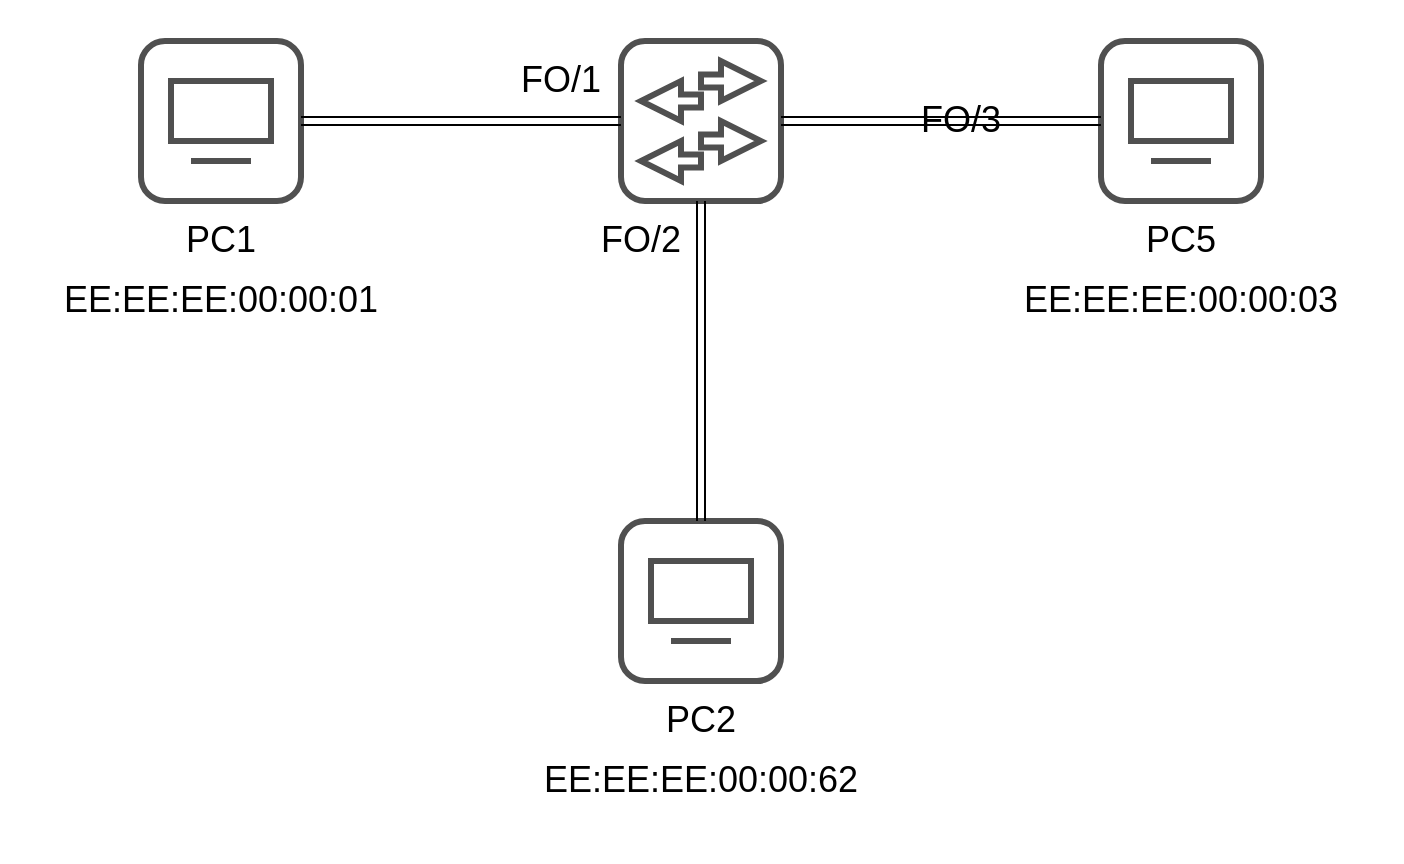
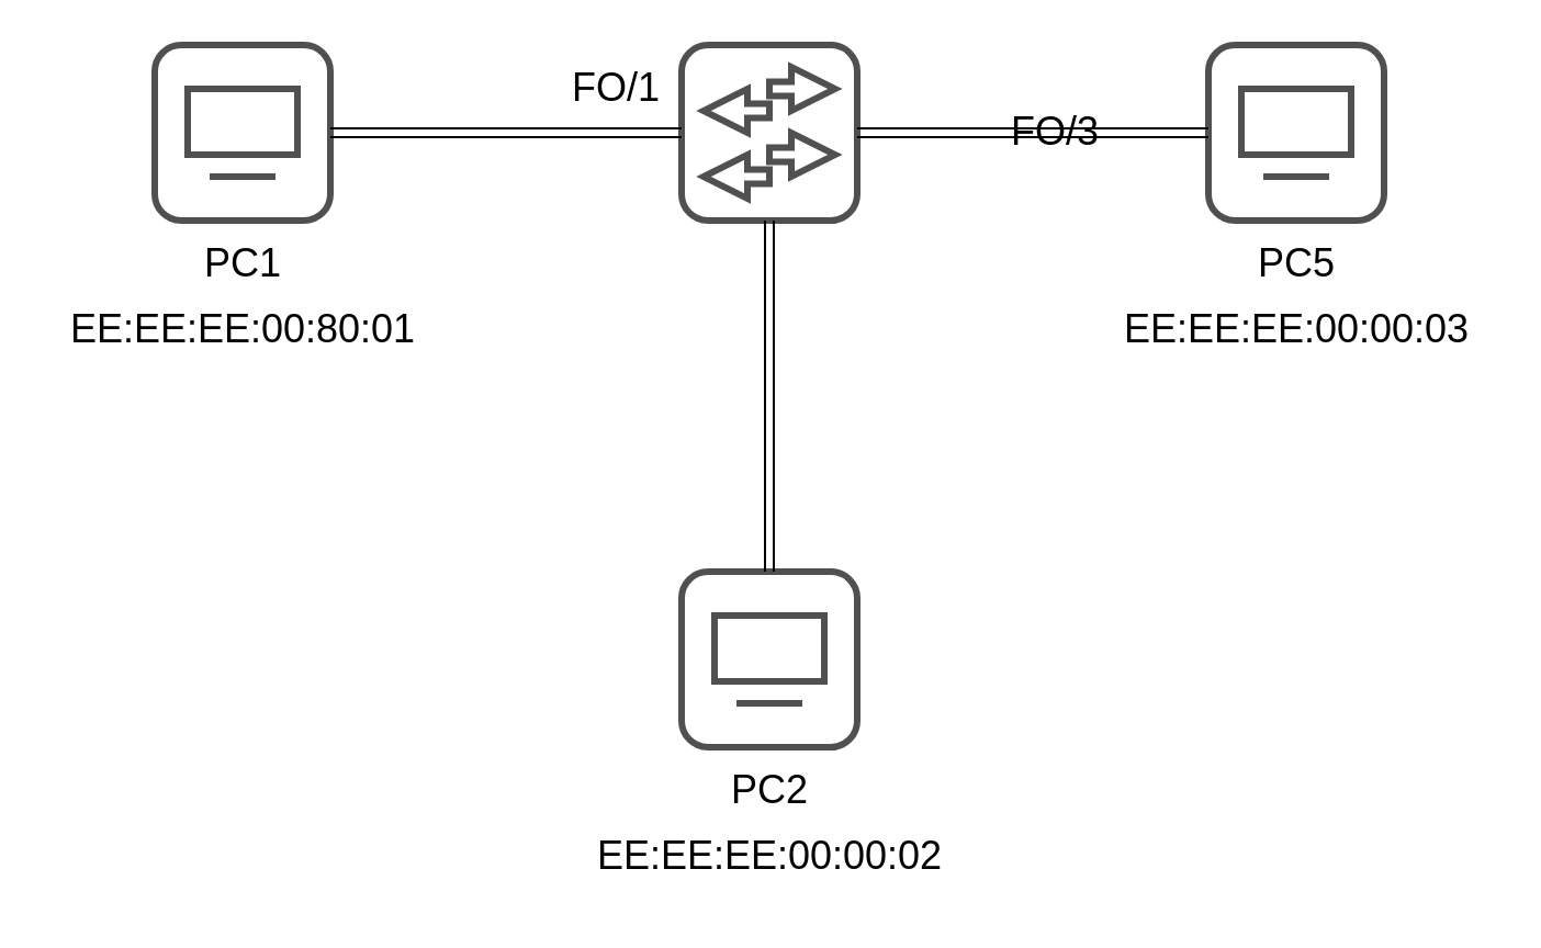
  <mxCell id="0" />
  <mxCell id="1" parent="0" />
  <mxCell id="2" value="" style="group" parent="1" vertex="1" connectable="0"><mxGeometry x="310" y="20" width="80" height="80" as="geometry" /></mxCell>
  <mxCell id="3" value="" style="rounded=1;whiteSpace=wrap;html=1;strokeWidth=3;strokeColor=#505050;" parent="2" vertex="1"><mxGeometry width="80" height="80" as="geometry" /></mxCell>
  <mxCell id="4" value="" style="html=1;shadow=0;dashed=0;align=center;verticalAlign=middle;shape=mxgraph.arrows2.arrow;dy=0.67;dx=20;notch=0;rounded=1;strokeColor=#505050;strokeWidth=3;" parent="2" vertex="1"><mxGeometry x="40" y="10" width="30" height="20" as="geometry" /></mxCell>
  <mxCell id="5" value="" style="html=1;shadow=0;dashed=0;align=center;verticalAlign=middle;shape=mxgraph.arrows2.arrow;dy=0.67;dx=20;notch=0;rounded=1;strokeColor=#505050;strokeWidth=3;flipV=0;flipH=1;" parent="2" vertex="1"><mxGeometry x="10" y="20" width="30" height="20" as="geometry" /></mxCell>
  <mxCell id="6" value="" style="html=1;shadow=0;dashed=0;align=center;verticalAlign=middle;shape=mxgraph.arrows2.arrow;dy=0.67;dx=20;notch=0;rounded=1;strokeColor=#505050;strokeWidth=3;" parent="2" vertex="1"><mxGeometry x="40" y="40" width="30" height="20" as="geometry" /></mxCell>
  <mxCell id="7" value="" style="html=1;shadow=0;dashed=0;align=center;verticalAlign=middle;shape=mxgraph.arrows2.arrow;dy=0.67;dx=20;notch=0;rounded=1;strokeColor=#505050;strokeWidth=3;flipH=1;" parent="2" vertex="1"><mxGeometry x="10" y="50" width="30" height="20" as="geometry" /></mxCell>
  <mxCell id="8" value="" style="group" vertex="1" connectable="0" parent="1"><mxGeometry x="70" y="20" width="80" height="80" as="geometry" /></mxCell>
  <mxCell id="9" value="" style="rounded=1;whiteSpace=wrap;html=1;strokeWidth=3;strokeColor=#505050;" vertex="1" parent="8"><mxGeometry width="80" height="80" as="geometry" /></mxCell>
  <mxCell id="10" value="" style="rounded=0;whiteSpace=wrap;html=1;strokeColor=#505050;strokeWidth=3;" vertex="1" parent="8"><mxGeometry x="15" y="20" width="50" height="30" as="geometry" /></mxCell>
  <mxCell id="11" value="" style="endArrow=none;html=1;rounded=0;strokeWidth=3;strokeColor=#505050;" edge="1" parent="8"><mxGeometry width="50" height="50" relative="1" as="geometry"><mxPoint x="25" y="60" as="sourcePoint" /><mxPoint x="55" y="60" as="targetPoint" /></mxGeometry></mxCell>
  <mxCell id="12" value="" style="group" vertex="1" connectable="0" parent="1"><mxGeometry x="310" y="260" width="80" height="80" as="geometry" /></mxCell>
  <mxCell id="13" value="" style="rounded=1;whiteSpace=wrap;html=1;strokeWidth=3;strokeColor=#505050;" vertex="1" parent="12"><mxGeometry width="80" height="80" as="geometry" /></mxCell>
  <mxCell id="14" value="" style="rounded=0;whiteSpace=wrap;html=1;strokeColor=#505050;strokeWidth=3;" vertex="1" parent="12"><mxGeometry x="15" y="20" width="50" height="30" as="geometry" /></mxCell>
  <mxCell id="15" value="" style="endArrow=none;html=1;rounded=0;strokeWidth=3;strokeColor=#505050;" edge="1" parent="12"><mxGeometry width="50" height="50" relative="1" as="geometry"><mxPoint x="25" y="60" as="sourcePoint" /><mxPoint x="55" y="60" as="targetPoint" /></mxGeometry></mxCell>
  <mxCell id="16" value="" style="group" vertex="1" connectable="0" parent="1"><mxGeometry x="550" y="20" width="80" height="80" as="geometry" /></mxCell>
  <mxCell id="17" value="" style="rounded=1;whiteSpace=wrap;html=1;strokeWidth=3;strokeColor=#505050;" vertex="1" parent="16"><mxGeometry width="80" height="80" as="geometry" /></mxCell>
  <mxCell id="18" value="" style="rounded=0;whiteSpace=wrap;html=1;strokeColor=#505050;strokeWidth=3;" vertex="1" parent="16"><mxGeometry x="15" y="20" width="50" height="30" as="geometry" /></mxCell>
  <mxCell id="19" value="" style="endArrow=none;html=1;rounded=0;strokeWidth=3;strokeColor=#505050;" edge="1" parent="16"><mxGeometry width="50" height="50" relative="1" as="geometry"><mxPoint x="25" y="60" as="sourcePoint" /><mxPoint x="55" y="60" as="targetPoint" /></mxGeometry></mxCell>
  <mxCell id="20" style="edgeStyle=orthogonalEdgeStyle;rounded=0;orthogonalLoop=1;jettySize=auto;html=1;exitX=1;exitY=0.5;exitDx=0;exitDy=0;entryX=0;entryY=0.5;entryDx=0;entryDy=0;shape=link;" edge="1" parent="1" source="9" target="3"><mxGeometry relative="1" as="geometry" /></mxCell>
  <mxCell id="21" style="edgeStyle=orthogonalEdgeStyle;shape=link;rounded=0;orthogonalLoop=1;jettySize=auto;html=1;exitX=0.5;exitY=1;exitDx=0;exitDy=0;entryX=0.5;entryY=0;entryDx=0;entryDy=0;" edge="1" parent="1" source="3" target="13"><mxGeometry relative="1" as="geometry" /></mxCell>
  <mxCell id="22" style="edgeStyle=orthogonalEdgeStyle;shape=link;rounded=0;orthogonalLoop=1;jettySize=auto;html=1;exitX=1;exitY=0.5;exitDx=0;exitDy=0;entryX=0;entryY=0.5;entryDx=0;entryDy=0;" edge="1" parent="1" source="3" target="17"><mxGeometry relative="1" as="geometry" /></mxCell>
  <mxCell id="23" value="&lt;font style=&quot;font-size: 18px;&quot;&gt;PC1&lt;/font&gt;" style="text;html=1;align=center;verticalAlign=middle;resizable=0;points=[];autosize=1;strokeColor=none;fillColor=none;" vertex="1" parent="1"><mxGeometry x="80" y="100" width="60" height="40" as="geometry" /></mxCell>
  <mxCell id="24" value="&lt;div&gt;&lt;font style=&quot;font-size: 18px;&quot;&gt;PC2&lt;/font&gt;&lt;/div&gt;" style="text;html=1;align=center;verticalAlign=middle;resizable=0;points=[];autosize=1;strokeColor=none;fillColor=none;" vertex="1" parent="1"><mxGeometry x="320" y="340" width="60" height="40" as="geometry" /></mxCell>
  <mxCell id="25" value="&lt;div&gt;&lt;font style=&quot;font-size: 18px;&quot;&gt;PC5&lt;/font&gt;&lt;/div&gt;" style="text;html=1;align=center;verticalAlign=middle;resizable=0;points=[];autosize=1;strokeColor=none;fillColor=none;" vertex="1" parent="1"><mxGeometry x="560" y="100" width="60" height="40" as="geometry" /></mxCell>
- <mxCell id="26" value="EE:EE:EE:00:00:01" style="text;html=1;align=center;verticalAlign=middle;resizable=0;points=[];autosize=1;strokeColor=none;fillColor=none;fontSize=18;" vertex="1" parent="1"><mxGeometry x="20" y="130" width="180" height="40" as="geometry" /></mxCell>
- <mxCell id="27" value="EE:EE:EE:00:00:62" style="text;html=1;align=center;verticalAlign=middle;resizable=0;points=[];autosize=1;strokeColor=none;fillColor=none;fontSize=18;" vertex="1" parent="1"><mxGeometry x="260" y="370" width="180" height="40" as="geometry" /></mxCell>
+ <mxCell id="26" value="EE:EE:EE:00:80:01" style="text;html=1;align=center;verticalAlign=middle;resizable=0;points=[];autosize=1;strokeColor=none;fillColor=none;fontSize=18;" vertex="1" parent="1"><mxGeometry x="20" y="130" width="180" height="40" as="geometry" /></mxCell>
+ <mxCell id="27" value="EE:EE:EE:00:00:02" style="text;html=1;align=center;verticalAlign=middle;resizable=0;points=[];autosize=1;strokeColor=none;fillColor=none;fontSize=18;" vertex="1" parent="1"><mxGeometry x="260" y="370" width="180" height="40" as="geometry" /></mxCell>
  <mxCell id="28" value="EE:EE:EE:00:00:03" style="text;html=1;align=center;verticalAlign=middle;resizable=0;points=[];autosize=1;strokeColor=none;fillColor=none;fontSize=18;" vertex="1" parent="1"><mxGeometry x="500" y="130" width="180" height="40" as="geometry" /></mxCell>
  <mxCell id="29" value="FO/3" style="text;html=1;align=center;verticalAlign=middle;resizable=0;points=[];autosize=1;strokeColor=none;fillColor=none;fontSize=18;" vertex="1" parent="1"><mxGeometry x="450" y="40" width="60" height="40" as="geometry" /></mxCell>
  <mxCell id="30" value="FO/1" style="text;html=1;align=center;verticalAlign=middle;resizable=0;points=[];autosize=1;strokeColor=none;fillColor=none;fontSize=18;" vertex="1" parent="1"><mxGeometry x="250" y="20" width="60" height="40" as="geometry" /></mxCell>
- <mxCell id="31" value="FO/2" style="text;html=1;align=center;verticalAlign=middle;resizable=0;points=[];autosize=1;strokeColor=none;fillColor=none;fontSize=18;" vertex="1" parent="1"><mxGeometry x="290" y="100" width="60" height="40" as="geometry" /></mxCell>
